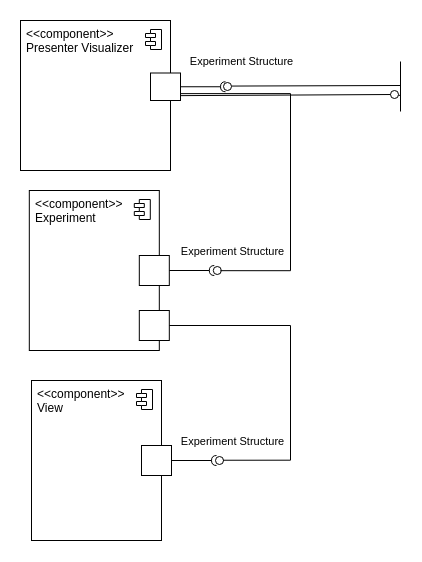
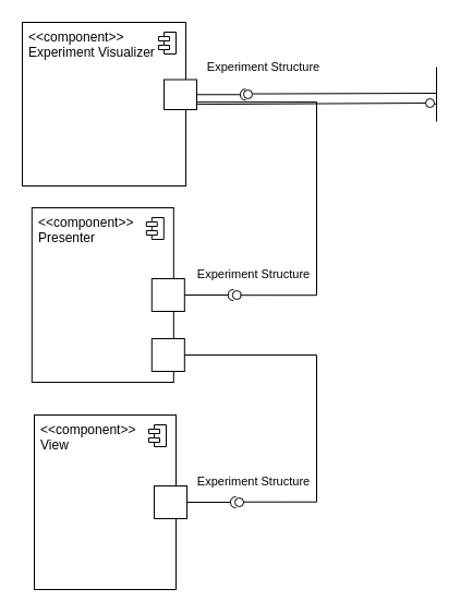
  <mxCell id="0" />
  <mxCell id="1" parent="0" />
  <mxCell id="2" value="&#10;" style="fontStyle=1;align=center;verticalAlign=top;childLayout=stackLayout;horizontal=1;horizontalStack=0;resizeParent=1;resizeParentMax=0;resizeLast=0;marginBottom=0;container=0;" vertex="1" parent="1"><mxGeometry x="28.81" y="190" width="130" height="160" as="geometry" /></mxCell>
  <mxCell id="3" value="" style="html=1;rounded=0;" vertex="1" parent="1"><mxGeometry x="138.81" y="255" width="30" height="30" as="geometry" /></mxCell>
  <mxCell id="4" value="" style="endArrow=none;html=1;rounded=0;align=center;verticalAlign=top;endFill=0;labelBackgroundColor=none;endSize=2;" edge="1" parent="1" source="3" target="5"><mxGeometry relative="1" as="geometry" /></mxCell>
  <mxCell id="5" value="" style="shape=requiredInterface;html=1;fontSize=11;align=center;fillColor=none;points=[];aspect=fixed;resizable=0;verticalAlign=bottom;labelPosition=center;verticalLabelPosition=top;flipH=1;" vertex="1" parent="1"><mxGeometry x="208.81" y="265" width="5" height="10" as="geometry" /></mxCell>
- <mxCell id="6" value="&amp;lt;&amp;lt;component&amp;gt;&amp;gt;&lt;div&gt;Experiment&lt;/div&gt;" style="html=1;align=left;spacingLeft=4;verticalAlign=top;strokeColor=none;fillColor=none;whiteSpace=wrap;" vertex="1" parent="1"><mxGeometry x="28.81" y="190" width="130" height="40" as="geometry" /></mxCell>
+ <mxCell id="6" value="&amp;lt;&amp;lt;component&amp;gt;&amp;gt;&lt;div&gt;Presenter&lt;/div&gt;" style="html=1;align=left;spacingLeft=4;verticalAlign=top;strokeColor=none;fillColor=none;whiteSpace=wrap;" vertex="1" parent="1"><mxGeometry x="28.81" y="190" width="130" height="40" as="geometry" /></mxCell>
  <mxCell id="7" value="" style="shape=module;jettyWidth=10;jettyHeight=4;" vertex="1" parent="6"><mxGeometry x="1" width="16" height="20" relative="1" as="geometry"><mxPoint x="-25" y="9" as="offset" /></mxGeometry></mxCell>
  <mxCell id="8" value="" style="ellipse;html=1;fontSize=11;align=center;fillColor=none;points=[];aspect=fixed;resizable=0;verticalAlign=bottom;labelPosition=center;verticalLabelPosition=top;flipH=1;" vertex="1" parent="1"><mxGeometry x="212.81" y="266" width="8" height="8" as="geometry" /></mxCell>
  <mxCell id="9" value="" style="group" connectable="0" vertex="1" parent="1"><mxGeometry x="20" y="20" width="209.619" height="150" as="geometry" /></mxCell>
  <mxCell id="10" value="&#10;" style="fontStyle=1;align=center;verticalAlign=top;childLayout=stackLayout;horizontal=1;horizontalStack=0;resizeParent=1;resizeParentMax=0;resizeLast=0;marginBottom=0;container=0;" vertex="1" parent="9"><mxGeometry width="150" height="150" as="geometry" /></mxCell>
- <mxCell id="11" value="&amp;lt;&amp;lt;component&amp;gt;&amp;gt;&lt;div&gt;Presenter Visualizer&lt;/div&gt;" style="html=1;align=left;spacingLeft=4;verticalAlign=top;strokeColor=none;fillColor=none;whiteSpace=wrap;" vertex="1" parent="9"><mxGeometry width="150" height="37.5" as="geometry" /></mxCell>
+ <mxCell id="11" value="&amp;lt;&amp;lt;component&amp;gt;&amp;gt;&lt;div&gt;Experiment Visualizer&lt;/div&gt;" style="html=1;align=left;spacingLeft=4;verticalAlign=top;strokeColor=none;fillColor=none;whiteSpace=wrap;" vertex="1" parent="9"><mxGeometry width="150" height="37.5" as="geometry" /></mxCell>
  <mxCell id="12" value="" style="shape=module;jettyWidth=10;jettyHeight=4;" vertex="1" parent="11"><mxGeometry x="1" width="16" height="20" relative="1" as="geometry"><mxPoint x="-25" y="9" as="offset" /></mxGeometry></mxCell>
  <mxCell id="13" value="" style="html=1;rounded=0;" vertex="1" parent="9"><mxGeometry x="130" y="52.5" width="30" height="27.5" as="geometry" /></mxCell>
  <mxCell id="14" value="" style="endArrow=none;html=1;rounded=0;align=center;verticalAlign=top;endFill=0;labelBackgroundColor=none;endSize=2;" edge="1" parent="9" source="13" target="16"><mxGeometry relative="1" as="geometry"><mxPoint x="160" y="65.34" as="sourcePoint" /></mxGeometry></mxCell>
  <mxCell id="15" value="Experiment Structure" style="edgeLabel;html=1;align=center;verticalAlign=middle;resizable=0;points=[];" connectable="0" vertex="1" parent="14"><mxGeometry x="-0.13" relative="1" as="geometry"><mxPoint x="43" y="-26" as="offset" /></mxGeometry></mxCell>
  <mxCell id="16" value="" style="shape=requiredInterface;html=1;fontSize=11;align=center;fillColor=none;points=[];aspect=fixed;resizable=0;verticalAlign=bottom;labelPosition=center;verticalLabelPosition=top;flipH=1;" vertex="1" parent="9"><mxGeometry x="200" y="61.25" width="5" height="10" as="geometry" /></mxCell>
  <mxCell id="17" value="" style="ellipse;html=1;fontSize=11;align=center;fillColor=none;points=[];aspect=fixed;resizable=0;verticalAlign=bottom;labelPosition=center;verticalLabelPosition=top;flipH=1;" vertex="1" parent="1"><mxGeometry x="223" y="82" width="8" height="8" as="geometry" /></mxCell>
  <mxCell id="18" value="" style="endArrow=none;html=1;rounded=0;" edge="1" parent="1"><mxGeometry width="50" height="50" relative="1" as="geometry"><mxPoint x="231" y="85.57" as="sourcePoint" /><mxPoint x="400" y="85" as="targetPoint" /></mxGeometry></mxCell>
  <mxCell id="19" value="&#10;" style="fontStyle=1;align=center;verticalAlign=top;childLayout=stackLayout;horizontal=1;horizontalStack=0;resizeParent=1;resizeParentMax=0;resizeLast=0;marginBottom=0;container=0;" vertex="1" parent="1"><mxGeometry x="31" y="380" width="130" height="160" as="geometry" /></mxCell>
  <mxCell id="20" value="" style="html=1;rounded=0;" vertex="1" parent="1"><mxGeometry x="141" y="445" width="30" height="30" as="geometry" /></mxCell>
  <mxCell id="21" value="" style="endArrow=none;html=1;rounded=0;align=center;verticalAlign=top;endFill=0;labelBackgroundColor=none;endSize=2;" edge="1" parent="1" source="20" target="22"><mxGeometry relative="1" as="geometry" /></mxCell>
  <mxCell id="22" value="" style="shape=requiredInterface;html=1;fontSize=11;align=center;fillColor=none;points=[];aspect=fixed;resizable=0;verticalAlign=bottom;labelPosition=center;verticalLabelPosition=top;flipH=1;" vertex="1" parent="1"><mxGeometry x="211" y="455" width="5" height="10" as="geometry" /></mxCell>
  <mxCell id="23" value="&amp;lt;&amp;lt;component&amp;gt;&amp;gt;&lt;div&gt;View&lt;/div&gt;" style="html=1;align=left;spacingLeft=4;verticalAlign=top;strokeColor=none;fillColor=none;whiteSpace=wrap;" vertex="1" parent="1"><mxGeometry x="31" y="380" width="130" height="40" as="geometry" /></mxCell>
  <mxCell id="24" value="" style="shape=module;jettyWidth=10;jettyHeight=4;" vertex="1" parent="23"><mxGeometry x="1" width="16" height="20" relative="1" as="geometry"><mxPoint x="-25" y="9" as="offset" /></mxGeometry></mxCell>
  <mxCell id="25" value="" style="ellipse;html=1;fontSize=11;align=center;fillColor=none;points=[];aspect=fixed;resizable=0;verticalAlign=bottom;labelPosition=center;verticalLabelPosition=top;flipH=1;" vertex="1" parent="1"><mxGeometry x="215" y="456" width="8" height="8" as="geometry" /></mxCell>
  <mxCell id="26" value="" style="endArrow=none;html=1;rounded=0;" edge="1" parent="1"><mxGeometry width="50" height="50" relative="1" as="geometry"><mxPoint x="400" y="111" as="sourcePoint" /><mxPoint x="400" y="61" as="targetPoint" /></mxGeometry></mxCell>
  <mxCell id="27" style="edgeStyle=orthogonalEdgeStyle;rounded=0;orthogonalLoop=1;jettySize=auto;html=1;exitX=1;exitY=0.75;exitDx=0;exitDy=0;entryX=0.118;entryY=0.522;entryDx=0;entryDy=0;entryPerimeter=0;endArrow=none;endFill=0;" edge="1" parent="1" source="13" target="8"><mxGeometry relative="1" as="geometry"><Array as="points"><mxPoint x="290" y="93" /><mxPoint x="290" y="270" /></Array></mxGeometry></mxCell>
  <mxCell id="28" value="Experiment Structure" style="edgeLabel;html=1;align=center;verticalAlign=middle;resizable=0;points=[];" connectable="0" vertex="1" parent="1"><mxGeometry x="231.001" y="250" as="geometry" /></mxCell>
  <mxCell id="29" value="" style="endArrow=none;html=1;rounded=0;" edge="1" parent="1" source="31"><mxGeometry width="50" height="50" relative="1" as="geometry"><mxPoint x="180" y="95.14" as="sourcePoint" /><mxPoint x="400" y="95" as="targetPoint" /></mxGeometry></mxCell>
  <mxCell id="30" value="" style="endArrow=none;html=1;rounded=0;" edge="1" parent="1" target="31"><mxGeometry width="50" height="50" relative="1" as="geometry"><mxPoint x="180" y="95.14" as="sourcePoint" /><mxPoint x="400" y="95" as="targetPoint" /></mxGeometry></mxCell>
  <mxCell id="31" value="" style="ellipse;html=1;fontSize=11;align=center;fillColor=none;points=[];aspect=fixed;resizable=0;verticalAlign=bottom;labelPosition=center;verticalLabelPosition=top;flipH=1;" vertex="1" parent="1"><mxGeometry x="390" y="90" width="8" height="8" as="geometry" /></mxCell>
  <mxCell id="32" value="" style="html=1;rounded=0;" vertex="1" parent="1"><mxGeometry x="138.81" y="310" width="30" height="30" as="geometry" /></mxCell>
  <mxCell id="33" style="edgeStyle=orthogonalEdgeStyle;rounded=0;orthogonalLoop=1;jettySize=auto;html=1;exitX=1;exitY=0.5;exitDx=0;exitDy=0;entryX=0.065;entryY=0.467;entryDx=0;entryDy=0;entryPerimeter=0;endArrow=none;endFill=0;" edge="1" parent="1" source="32" target="25"><mxGeometry relative="1" as="geometry"><Array as="points"><mxPoint x="290" y="325" /><mxPoint x="290" y="460" /></Array></mxGeometry></mxCell>
  <mxCell id="34" value="Experiment Structure" style="edgeLabel;html=1;align=center;verticalAlign=middle;resizable=0;points=[];" connectable="0" vertex="1" parent="1"><mxGeometry x="231.001" y="440" as="geometry" /></mxCell>
